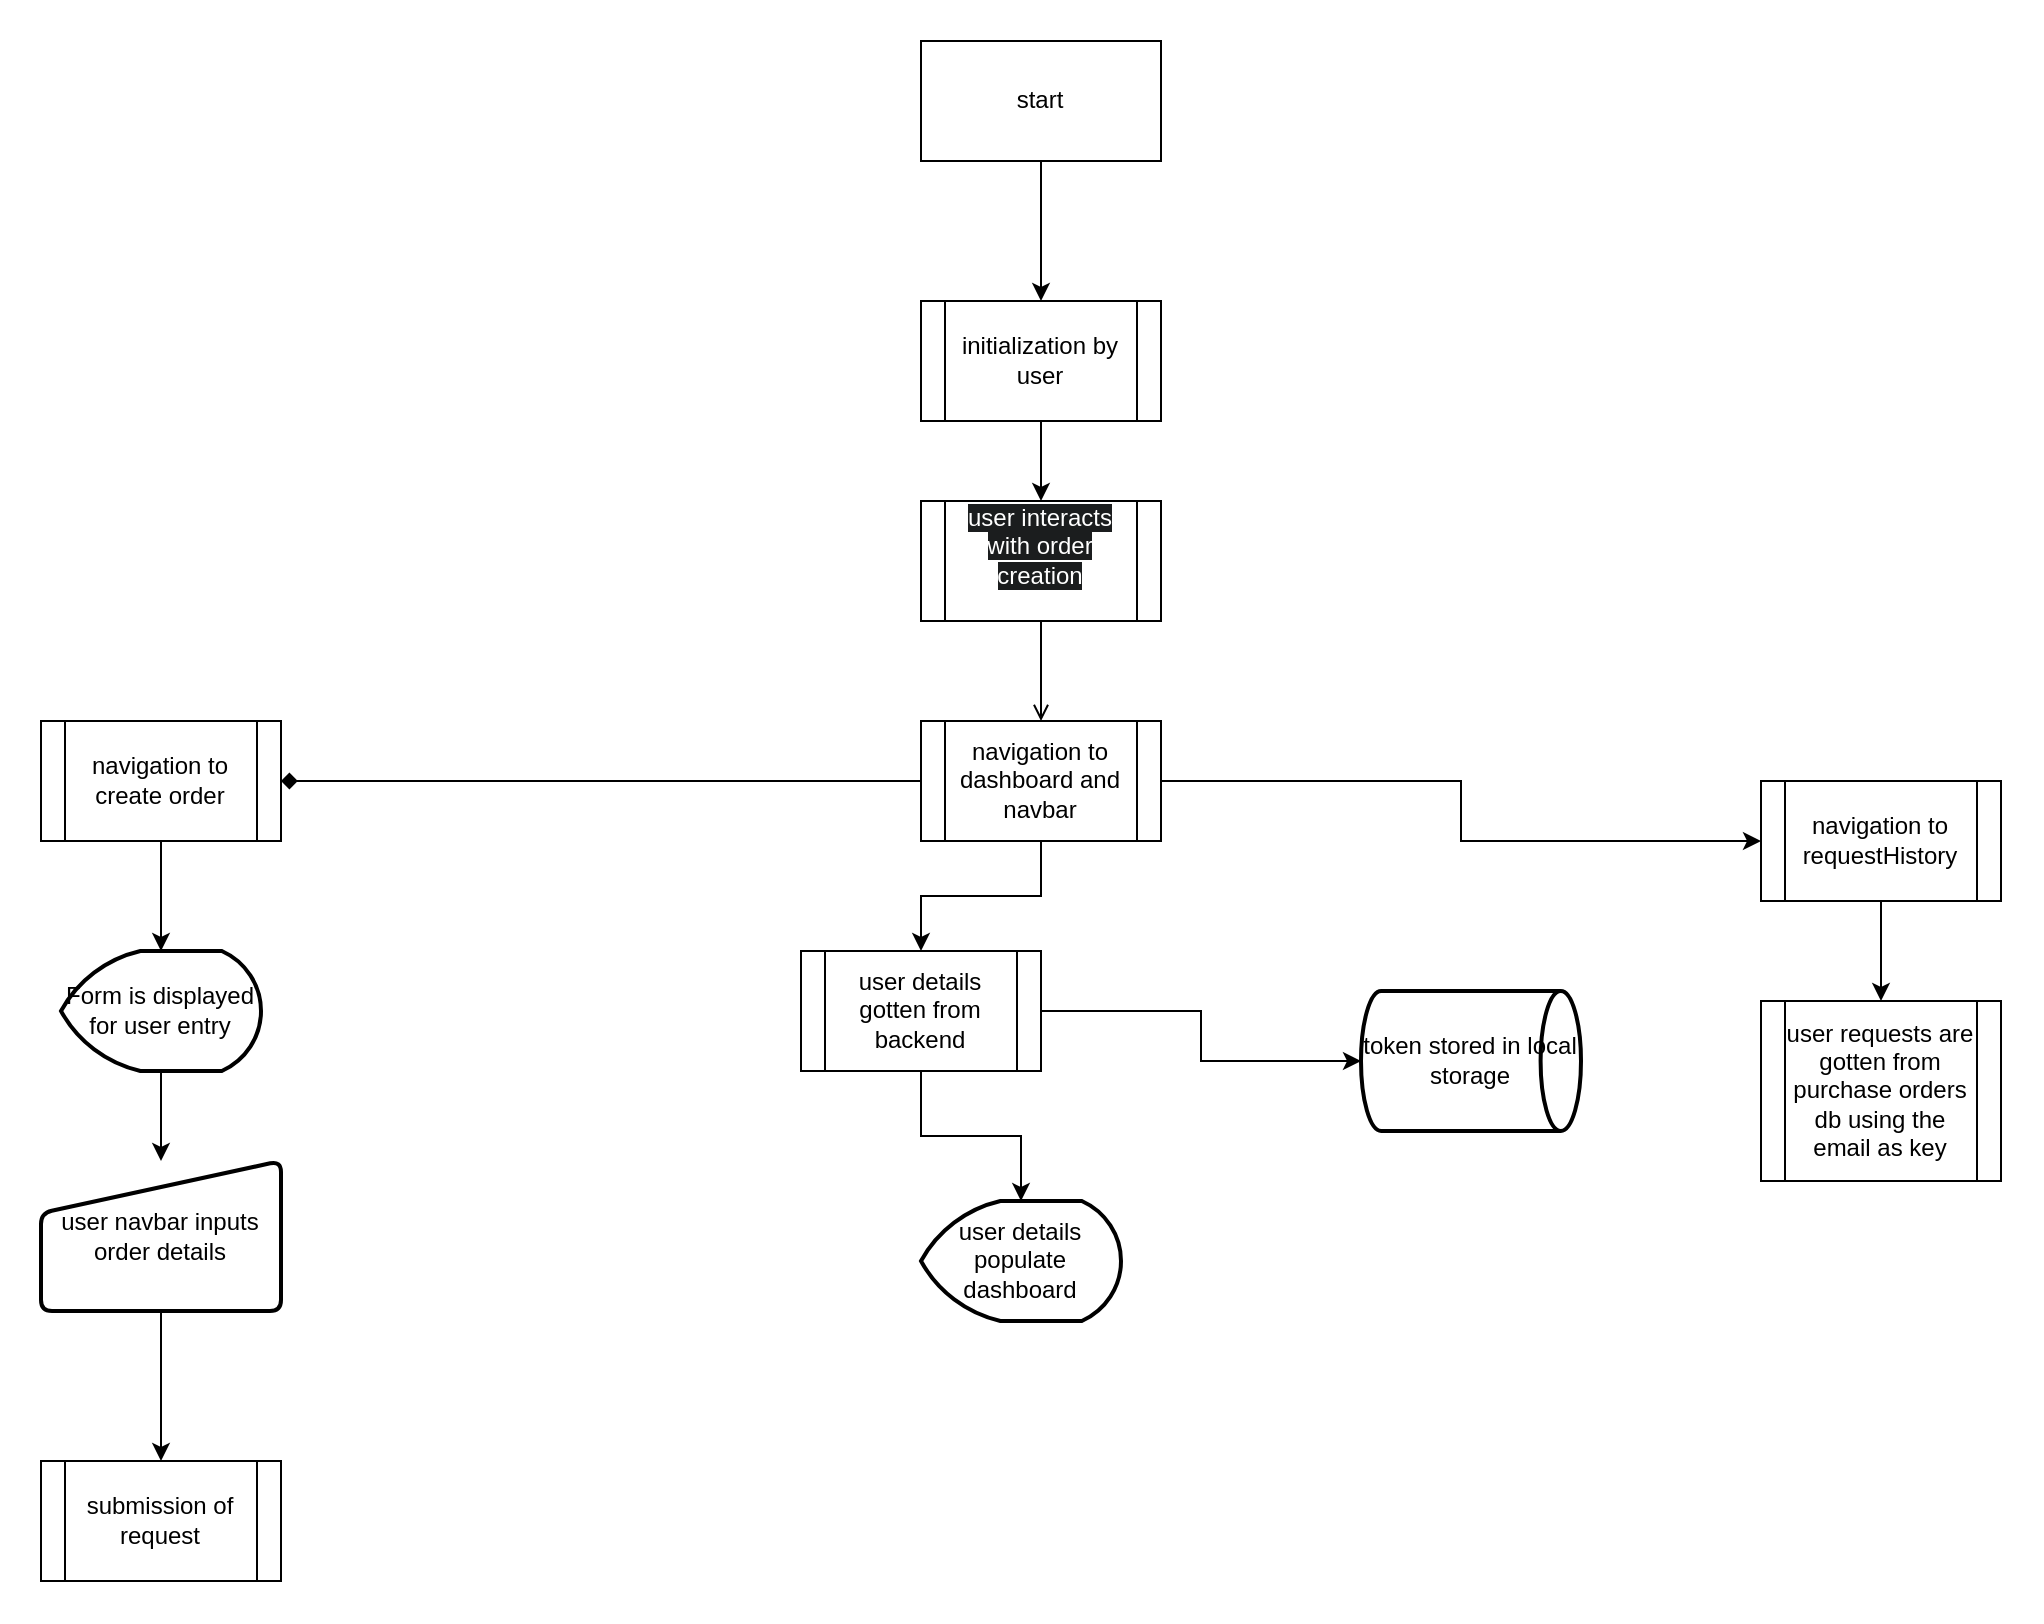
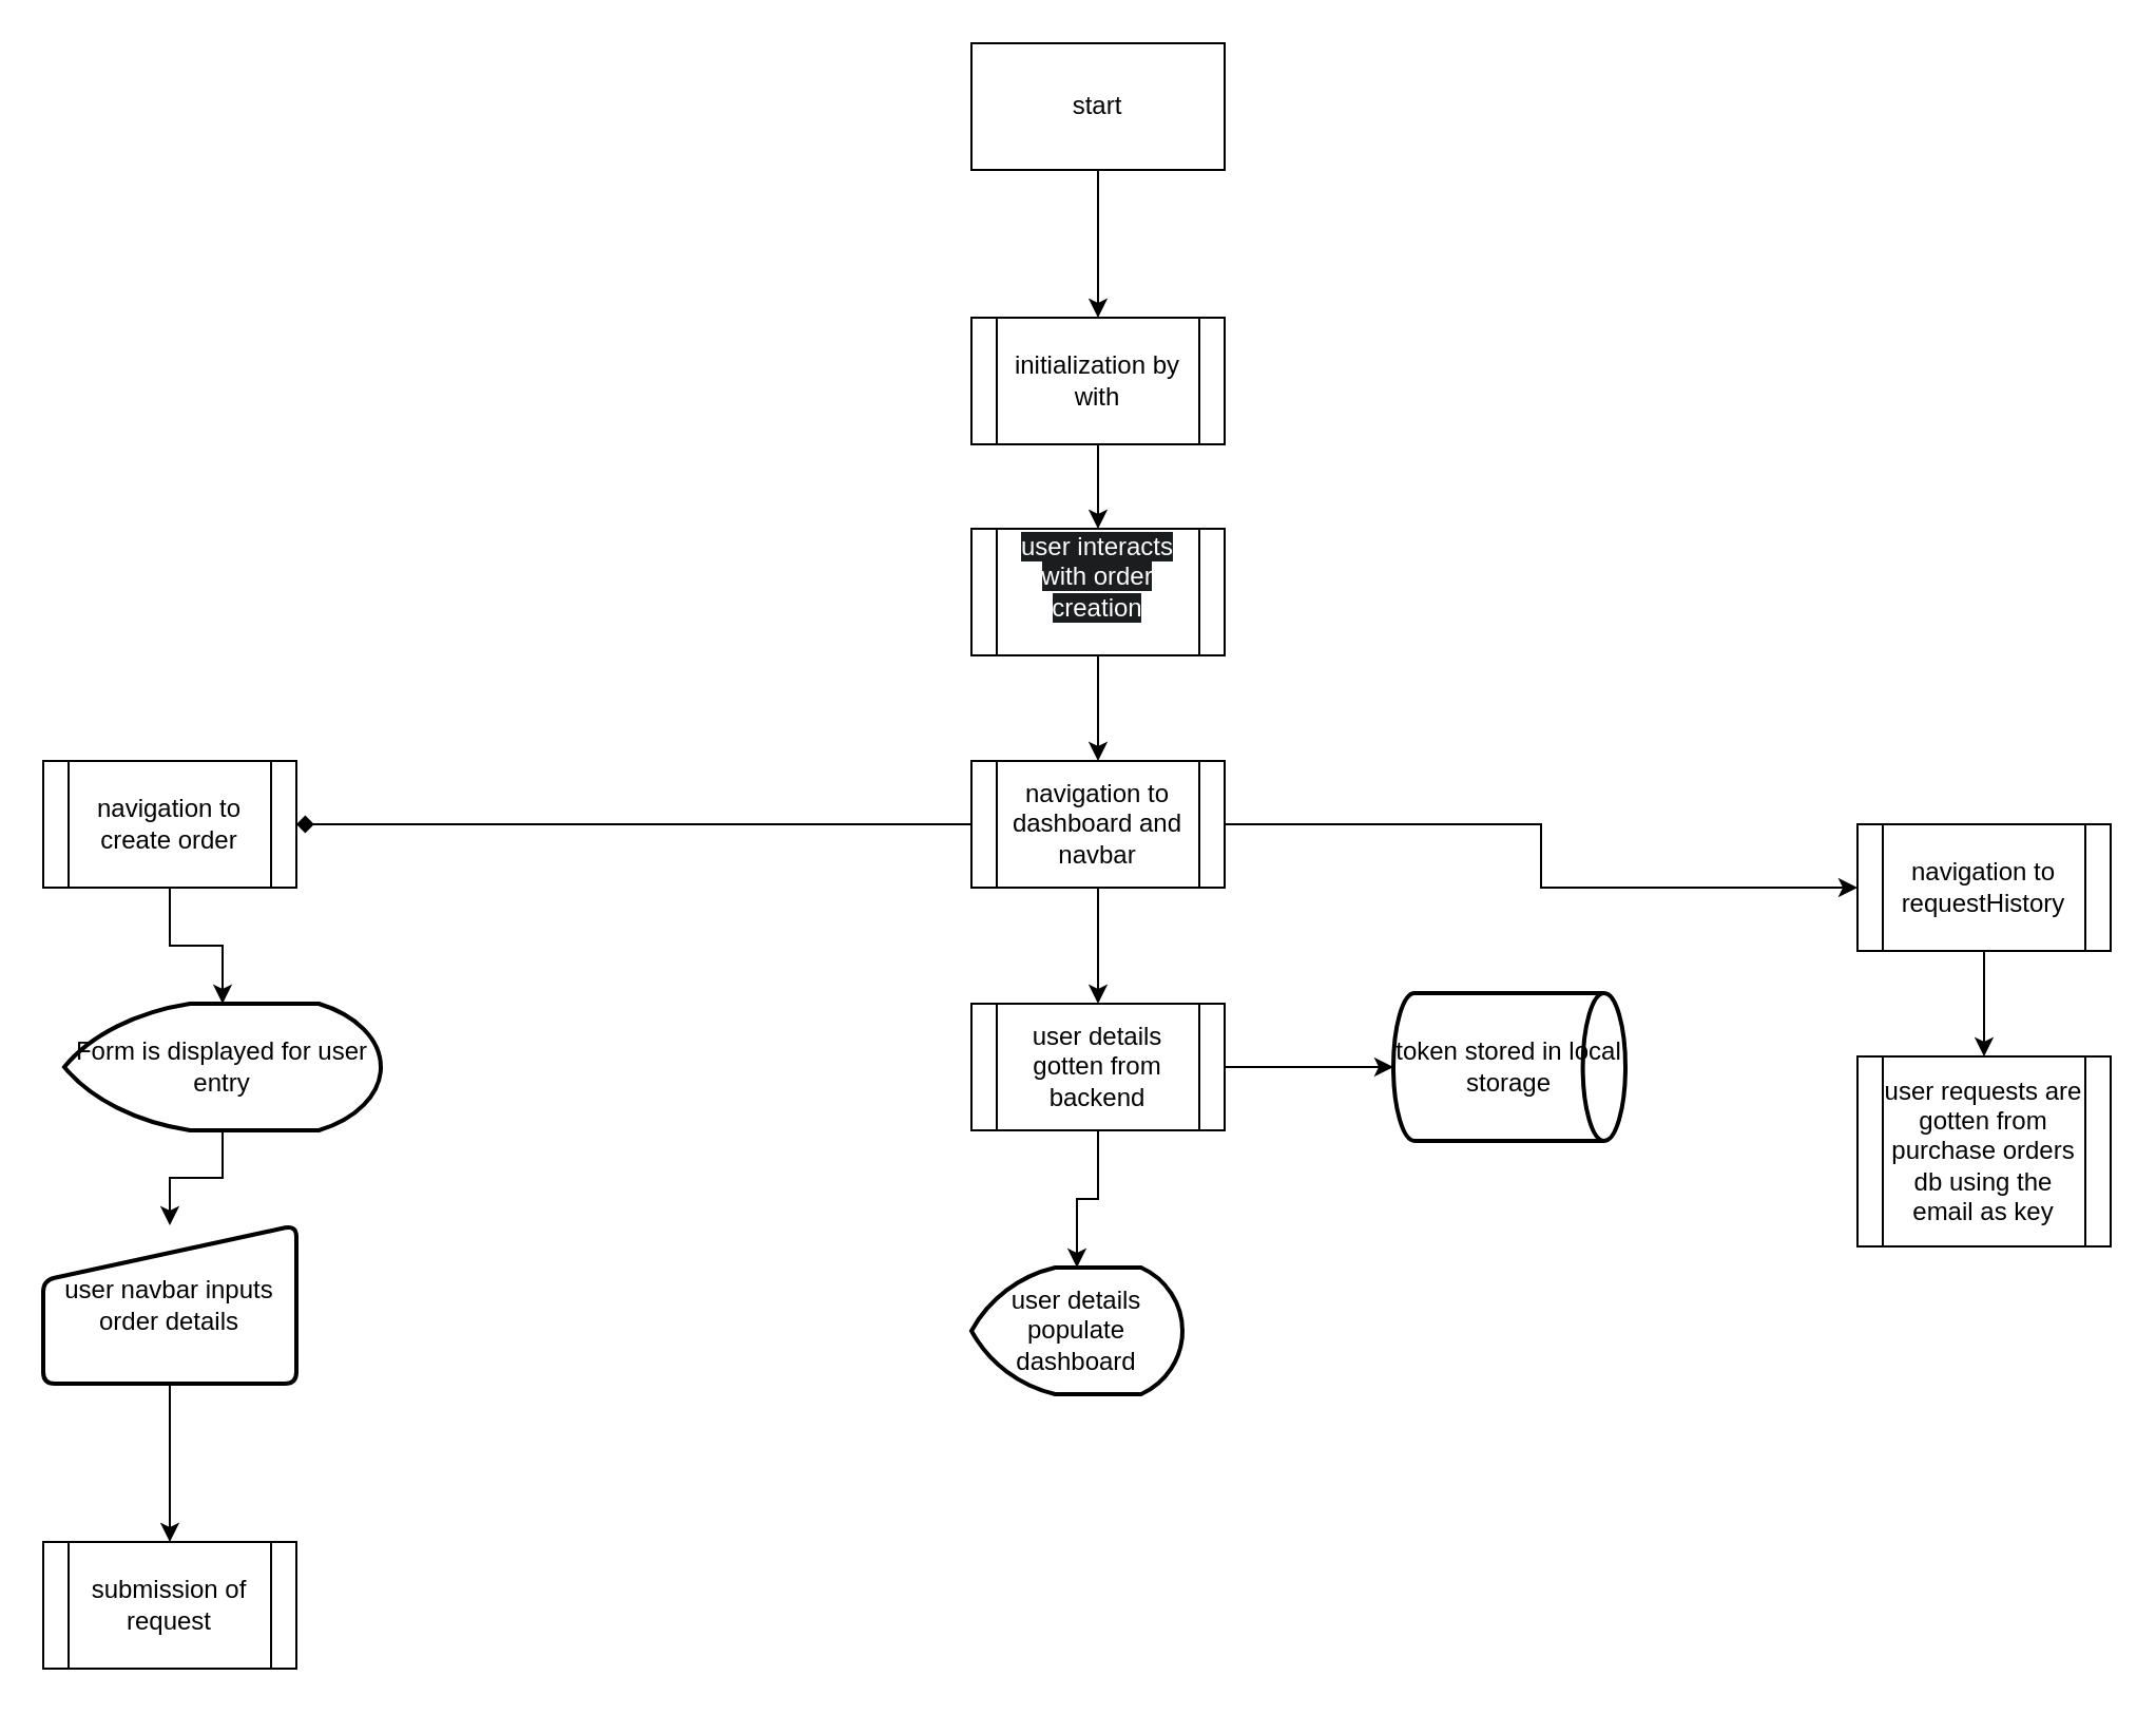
  <mxCell id="0" />
  <mxCell id="1" parent="0" />
  <mxCell id="2" value="" style="edgeStyle=orthogonalEdgeStyle;rounded=0;orthogonalLoop=1;jettySize=auto;html=1;entryX=0.5;entryY=0;entryDx=0;entryDy=0;" edge="1" parent="1" source="3" target="9"><mxGeometry relative="1" as="geometry"><mxPoint x="520" y="160" as="targetPoint" /></mxGeometry></mxCell>
  <mxCell id="3" value="start" style="rounded=0;whiteSpace=wrap;html=1;" vertex="1" parent="1"><mxGeometry x="460" y="20" width="120" height="60" as="geometry" /></mxCell>
  <mxCell id="4" value="" style="edgeStyle=orthogonalEdgeStyle;rounded=0;orthogonalLoop=1;jettySize=auto;html=1;entryX=0.5;entryY=0;entryDx=0;entryDy=0;exitX=0.5;exitY=1;exitDx=0;exitDy=0;" edge="1" parent="1" source="9" target="8"><mxGeometry relative="1" as="geometry"><mxPoint x="520" y="220" as="sourcePoint" /><mxPoint x="520" y="300" as="targetPoint" /></mxGeometry></mxCell>
  <mxCell id="5" value="" style="edgeStyle=orthogonalEdgeStyle;rounded=0;orthogonalLoop=1;jettySize=auto;html=1;" edge="1" parent="1" source="6" target="12"><mxGeometry relative="1" as="geometry" /></mxCell>
- <mxCell id="6" value="user details gotten from backend" style="shape=process;whiteSpace=wrap;html=1;backgroundOutline=1;" vertex="1" parent="1"><mxGeometry x="400" y="475" width="120" height="60" as="geometry" /></mxCell>
- <mxCell id="7" value="" style="edgeStyle=orthogonalEdgeStyle;rounded=0;orthogonalLoop=1;jettySize=auto;html=1;endArrow=open;" edge="1" parent="1" source="8" target="16"><mxGeometry relative="1" as="geometry" /></mxCell>
+ <mxCell id="6" value="user details gotten from backend" style="shape=process;whiteSpace=wrap;html=1;backgroundOutline=1;" vertex="1" parent="1"><mxGeometry x="460" y="475" width="120" height="60" as="geometry" /></mxCell>
+ <mxCell id="7" value="" style="edgeStyle=orthogonalEdgeStyle;rounded=0;orthogonalLoop=1;jettySize=auto;html=1;" edge="1" parent="1" source="8" target="16"><mxGeometry relative="1" as="geometry" /></mxCell>
  <mxCell id="8" value="&#10;&lt;span style=&quot;color: rgb(255, 255, 255); font-family: Helvetica; font-size: 12px; font-style: normal; font-variant-ligatures: normal; font-variant-caps: normal; font-weight: 400; letter-spacing: normal; orphans: 2; text-align: center; text-indent: 0px; text-transform: none; widows: 2; word-spacing: 0px; -webkit-text-stroke-width: 0px; white-space: normal; background-color: rgb(27, 29, 30); text-decoration-thickness: initial; text-decoration-style: initial; text-decoration-color: initial; display: inline !important; float: none;&quot;&gt;user interacts with order creation&lt;/span&gt;&#10;&#10;" style="shape=process;whiteSpace=wrap;html=1;backgroundOutline=1;" vertex="1" parent="1"><mxGeometry x="460" y="250" width="120" height="60" as="geometry" /></mxCell>
- <mxCell id="9" value="initialization by user" style="shape=process;whiteSpace=wrap;html=1;backgroundOutline=1;" vertex="1" parent="1"><mxGeometry x="460" y="150" width="120" height="60" as="geometry" /></mxCell>
+ <mxCell id="9" value="initialization by with" style="shape=process;whiteSpace=wrap;html=1;backgroundOutline=1;" vertex="1" parent="1"><mxGeometry x="460" y="150" width="120" height="60" as="geometry" /></mxCell>
  <mxCell id="10" value="user details populate dashboard" style="strokeWidth=2;html=1;shape=mxgraph.flowchart.display;whiteSpace=wrap;" vertex="1" parent="1"><mxGeometry x="460" y="600" width="100" height="60" as="geometry" /></mxCell>
  <mxCell id="11" style="edgeStyle=orthogonalEdgeStyle;rounded=0;orthogonalLoop=1;jettySize=auto;html=1;exitX=0.5;exitY=1;exitDx=0;exitDy=0;entryX=0.5;entryY=0;entryDx=0;entryDy=0;entryPerimeter=0;" edge="1" parent="1" source="6" target="10"><mxGeometry relative="1" as="geometry" /></mxCell>
- <mxCell id="12" value="token stored in local storage" style="strokeWidth=2;html=1;shape=mxgraph.flowchart.direct_data;whiteSpace=wrap;" vertex="1" parent="1"><mxGeometry x="680" y="495" width="110" height="70" as="geometry" /></mxCell>
+ <mxCell id="12" value="token stored in local storage" style="strokeWidth=2;html=1;shape=mxgraph.flowchart.direct_data;whiteSpace=wrap;" vertex="1" parent="1"><mxGeometry x="660" y="470" width="110" height="70" as="geometry" /></mxCell>
  <mxCell id="13" value="" style="edgeStyle=orthogonalEdgeStyle;rounded=0;orthogonalLoop=1;jettySize=auto;html=1;" edge="1" parent="1" source="16" target="6"><mxGeometry relative="1" as="geometry" /></mxCell>
  <mxCell id="14" value="" style="edgeStyle=orthogonalEdgeStyle;rounded=0;orthogonalLoop=1;jettySize=auto;html=1;" edge="1" parent="1" source="16" target="18"><mxGeometry relative="1" as="geometry" /></mxCell>
  <mxCell id="15" value="" style="edgeStyle=orthogonalEdgeStyle;rounded=0;orthogonalLoop=1;jettySize=auto;html=1;endArrow=diamond;" edge="1" parent="1" source="16" target="20"><mxGeometry relative="1" as="geometry" /></mxCell>
  <mxCell id="16" value="navigation to dashboard and navbar" style="shape=process;whiteSpace=wrap;html=1;backgroundOutline=1;" vertex="1" parent="1"><mxGeometry x="460" y="360" width="120" height="60" as="geometry" /></mxCell>
  <mxCell id="17" value="" style="edgeStyle=orthogonalEdgeStyle;rounded=0;orthogonalLoop=1;jettySize=auto;html=1;" edge="1" parent="1" source="18" target="26"><mxGeometry relative="1" as="geometry" /></mxCell>
  <mxCell id="18" value="navigation to requestHistory" style="shape=process;whiteSpace=wrap;html=1;backgroundOutline=1;" vertex="1" parent="1"><mxGeometry x="880" y="390" width="120" height="60" as="geometry" /></mxCell>
  <mxCell id="19" value="" style="edgeStyle=orthogonalEdgeStyle;rounded=0;orthogonalLoop=1;jettySize=auto;html=1;" edge="1" parent="1" source="20" target="24"><mxGeometry relative="1" as="geometry" /></mxCell>
  <mxCell id="20" value="navigation to create order" style="shape=process;whiteSpace=wrap;html=1;backgroundOutline=1;" vertex="1" parent="1"><mxGeometry x="20" y="360" width="120" height="60" as="geometry" /></mxCell>
  <mxCell id="21" value="" style="edgeStyle=orthogonalEdgeStyle;rounded=0;orthogonalLoop=1;jettySize=auto;html=1;" edge="1" parent="1" source="22" target="25"><mxGeometry relative="1" as="geometry" /></mxCell>
  <mxCell id="22" value="user navbar inputs order details" style="html=1;strokeWidth=2;shape=manualInput;whiteSpace=wrap;rounded=1;size=26;arcSize=11;" vertex="1" parent="1"><mxGeometry x="20" y="580" width="120" height="75" as="geometry" /></mxCell>
  <mxCell id="23" value="" style="edgeStyle=orthogonalEdgeStyle;rounded=0;orthogonalLoop=1;jettySize=auto;html=1;" edge="1" parent="1" source="24" target="22"><mxGeometry relative="1" as="geometry" /></mxCell>
- <mxCell id="24" value="Form is displayed for user entry" style="strokeWidth=2;html=1;shape=mxgraph.flowchart.display;whiteSpace=wrap;" vertex="1" parent="1"><mxGeometry x="30" y="475" width="100" height="60" as="geometry" /></mxCell>
+ <mxCell id="24" value="Form is displayed for user entry" style="strokeWidth=2;html=1;shape=mxgraph.flowchart.display;whiteSpace=wrap;" vertex="1" parent="1"><mxGeometry x="30" y="475" width="150" height="60" as="geometry" /></mxCell>
  <mxCell id="25" value="submission of request" style="shape=process;whiteSpace=wrap;html=1;backgroundOutline=1;" vertex="1" parent="1"><mxGeometry x="20" y="730" width="120" height="60" as="geometry" /></mxCell>
  <mxCell id="26" value="user requests are gotten from purchase orders db using the email as key" style="shape=process;whiteSpace=wrap;html=1;backgroundOutline=1;" vertex="1" parent="1"><mxGeometry x="880" y="500" width="120" height="90" as="geometry" /></mxCell>
